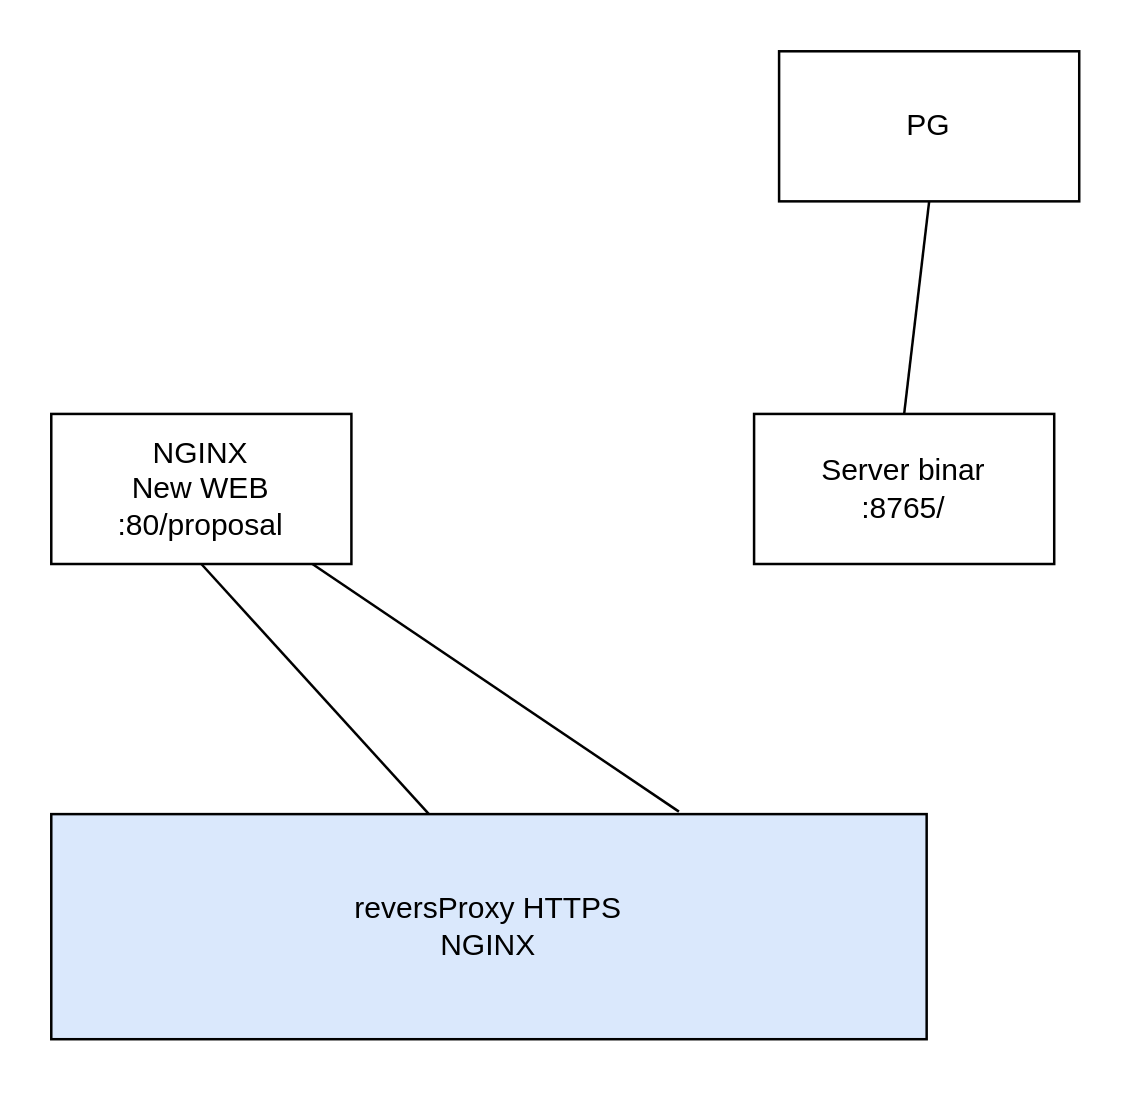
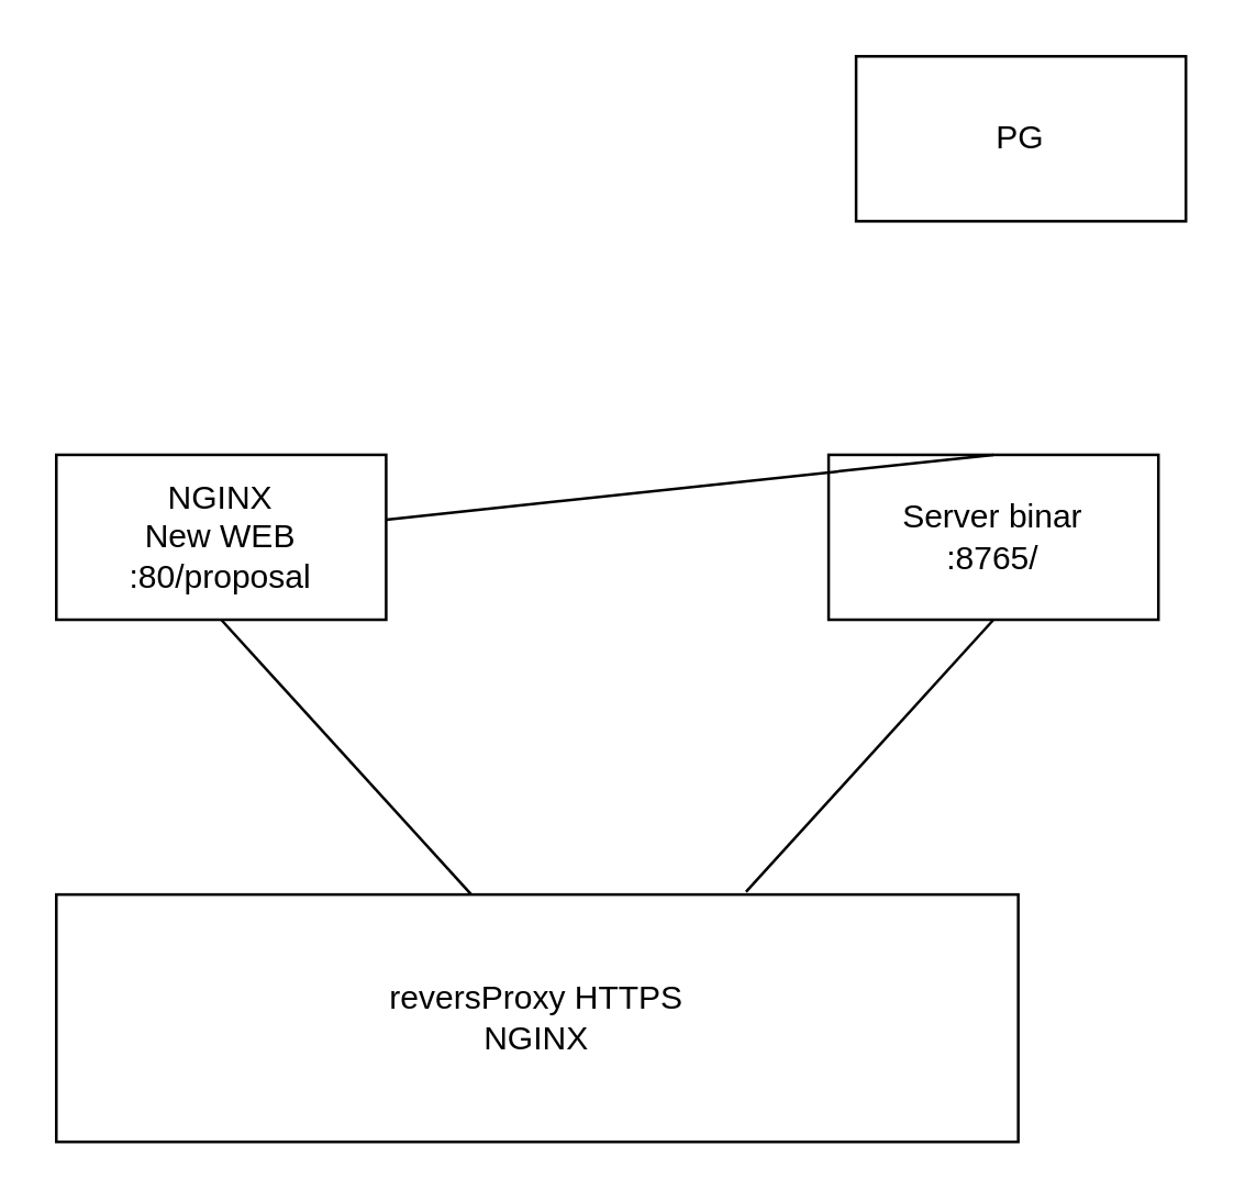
  <mxCell id="0" />
  <mxCell id="1" parent="0" />
- <mxCell id="2" value="reversProxy HTTPS&lt;br&gt;NGINX" style="rounded=0;whiteSpace=wrap;html=1;fillColor=#dae8fc;" vertex="1" parent="1"><mxGeometry x="20" y="325" width="350" height="90" as="geometry" /></mxCell>
+ <mxCell id="2" value="reversProxy HTTPS&lt;br&gt;NGINX" style="rounded=0;whiteSpace=wrap;html=1;" vertex="1" parent="1"><mxGeometry x="20" y="325" width="350" height="90" as="geometry" /></mxCell>
  <mxCell id="3" value="NGINX&lt;br&gt;New WEB&lt;br&gt;:80/proposal" style="rounded=0;whiteSpace=wrap;html=1;" vertex="1" parent="1"><mxGeometry x="20" y="165" width="120" height="60" as="geometry" /></mxCell>
  <mxCell id="4" value="PG" style="rounded=0;whiteSpace=wrap;html=1;" vertex="1" parent="1"><mxGeometry x="311" y="20" width="120" height="60" as="geometry" /></mxCell>
  <mxCell id="5" value="Server binar&lt;br&gt;:8765/" style="rounded=0;whiteSpace=wrap;html=1;" vertex="1" parent="1"><mxGeometry x="301" y="165" width="120" height="60" as="geometry" /></mxCell>
- <mxCell id="6" value="" style="endArrow=none;html=1;rounded=0;exitX=0.717;exitY=-0.011;exitDx=0;exitDy=0;exitPerimeter=0;" edge="1" parent="1" source="2" target="3"><mxGeometry width="50" height="50" relative="1" as="geometry"><mxPoint x="301" y="325" as="sourcePoint" /><mxPoint x="351" y="275" as="targetPoint" /></mxGeometry></mxCell>
- <mxCell id="7" value="" style="endArrow=none;html=1;rounded=0;exitX=0.5;exitY=0;exitDx=0;exitDy=0;entryX=0.5;entryY=1;entryDx=0;entryDy=0;" edge="1" parent="1" source="5" target="4"><mxGeometry width="50" height="50" relative="1" as="geometry"><mxPoint x="331" y="135" as="sourcePoint" /><mxPoint x="381" y="85" as="targetPoint" /></mxGeometry></mxCell>
+ <mxCell id="6" value="" style="endArrow=none;html=1;rounded=0;entryX=0.5;entryY=1;entryDx=0;entryDy=0;exitX=0.717;exitY=-0.011;exitDx=0;exitDy=0;exitPerimeter=0;" edge="1" parent="1" source="2" target="5"><mxGeometry width="50" height="50" relative="1" as="geometry"><mxPoint x="301" y="325" as="sourcePoint" /><mxPoint x="351" y="275" as="targetPoint" /></mxGeometry></mxCell>
+ <mxCell id="7" value="" style="endArrow=none;html=1;rounded=0;exitX=0.5;exitY=0;exitDx=0;exitDy=0;" edge="1" parent="1" source="5" target="3"><mxGeometry width="50" height="50" relative="1" as="geometry"><mxPoint x="331" y="135" as="sourcePoint" /><mxPoint x="381" y="85" as="targetPoint" /></mxGeometry></mxCell>
  <mxCell id="8" value="" style="endArrow=none;html=1;rounded=0;entryX=0.5;entryY=1;entryDx=0;entryDy=0;" edge="1" parent="1" target="3"><mxGeometry width="50" height="50" relative="1" as="geometry"><mxPoint x="171" y="325" as="sourcePoint" /><mxPoint x="221" y="275" as="targetPoint" /></mxGeometry></mxCell>
